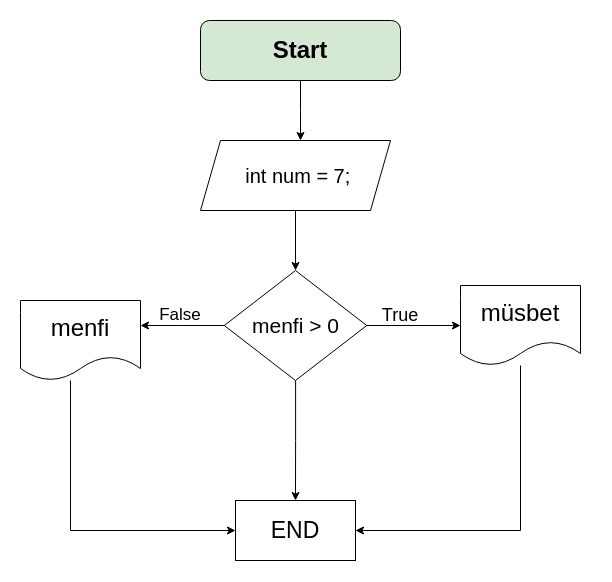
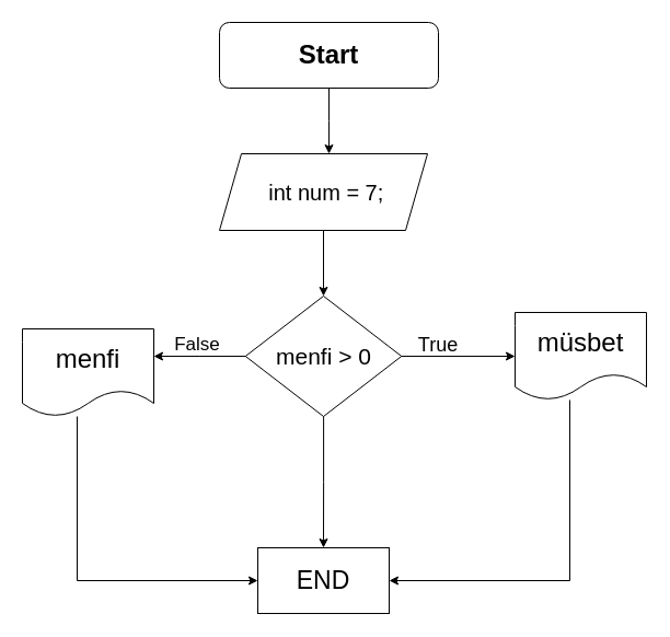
  <mxCell id="0" />
  <mxCell id="1" parent="0" />
  <mxCell id="2" style="edgeStyle=orthogonalEdgeStyle;rounded=0;orthogonalLoop=1;jettySize=auto;html=1;" edge="1" parent="1" source="3"><mxGeometry relative="1" as="geometry"><mxPoint x="300" y="140" as="targetPoint" /></mxGeometry></mxCell>
- <mxCell id="3" value="&lt;h1&gt;Start&lt;/h1&gt;" style="rounded=1;whiteSpace=wrap;html=1;fillColor=#d5e8d4;" vertex="1" parent="1"><mxGeometry x="200" y="20" width="200" height="60" as="geometry" /></mxCell>
+ <mxCell id="3" value="&lt;h1&gt;Start&lt;/h1&gt;" style="rounded=1;whiteSpace=wrap;html=1;" vertex="1" parent="1"><mxGeometry x="200" y="20" width="200" height="60" as="geometry" /></mxCell>
  <mxCell id="4" style="edgeStyle=orthogonalEdgeStyle;rounded=0;orthogonalLoop=1;jettySize=auto;html=1;entryX=0.5;entryY=0;entryDx=0;entryDy=0;" edge="1" parent="1" source="5" target="9"><mxGeometry relative="1" as="geometry" /></mxCell>
  <mxCell id="5" value="&lt;font style=&quot;font-size: 20px;&quot;&gt;&amp;nbsp;int num = 7;&lt;/font&gt;" style="shape=parallelogram;perimeter=parallelogramPerimeter;whiteSpace=wrap;html=1;fixedSize=1;" vertex="1" parent="1"><mxGeometry x="200" y="140" width="190" height="70" as="geometry" /></mxCell>
  <mxCell id="6" style="edgeStyle=orthogonalEdgeStyle;rounded=0;orthogonalLoop=1;jettySize=auto;html=1;" edge="1" parent="1" source="9"><mxGeometry relative="1" as="geometry"><mxPoint x="140" y="325" as="targetPoint" /></mxGeometry></mxCell>
  <mxCell id="7" style="edgeStyle=orthogonalEdgeStyle;rounded=0;orthogonalLoop=1;jettySize=auto;html=1;entryX=0;entryY=0.5;entryDx=0;entryDy=0;" edge="1" parent="1" source="9" target="14"><mxGeometry relative="1" as="geometry" /></mxCell>
  <mxCell id="8" style="edgeStyle=orthogonalEdgeStyle;rounded=0;orthogonalLoop=1;jettySize=auto;html=1;entryX=0.5;entryY=0;entryDx=0;entryDy=0;" edge="1" parent="1" source="9" target="15"><mxGeometry relative="1" as="geometry"><mxPoint x="295" y="490" as="targetPoint" /></mxGeometry></mxCell>
  <mxCell id="9" value="&lt;font style=&quot;font-size: 21px;&quot;&gt;menfi &amp;gt; 0&lt;/font&gt;" style="rhombus;whiteSpace=wrap;html=1;" vertex="1" parent="1"><mxGeometry x="223.75" y="270" width="142.5" height="110" as="geometry" /></mxCell>
  <mxCell id="10" style="edgeStyle=orthogonalEdgeStyle;rounded=0;orthogonalLoop=1;jettySize=auto;html=1;entryX=0;entryY=0.5;entryDx=0;entryDy=0;" edge="1" parent="1" source="11" target="15"><mxGeometry relative="1" as="geometry"><Array as="points"><mxPoint x="70" y="530" /></Array></mxGeometry></mxCell>
  <mxCell id="11" value="&lt;font style=&quot;font-size: 24px;&quot;&gt;menfi&lt;/font&gt;" style="shape=document;whiteSpace=wrap;html=1;boundedLbl=1;" vertex="1" parent="1"><mxGeometry x="20" y="300" width="120" height="80" as="geometry" /></mxCell>
  <mxCell id="12" value="&lt;font style=&quot;font-size: 17px;&quot;&gt;False&lt;/font&gt;" style="text;html=1;align=center;verticalAlign=middle;whiteSpace=wrap;rounded=0;" vertex="1" parent="1"><mxGeometry x="150" y="300" width="60" height="30" as="geometry" /></mxCell>
  <mxCell id="13" style="edgeStyle=orthogonalEdgeStyle;rounded=0;orthogonalLoop=1;jettySize=auto;html=1;entryX=1;entryY=0.5;entryDx=0;entryDy=0;" edge="1" parent="1" source="14" target="15"><mxGeometry relative="1" as="geometry"><Array as="points"><mxPoint x="520" y="530" /></Array></mxGeometry></mxCell>
- <mxCell id="14" value="&lt;font style=&quot;font-size: 24px;&quot;&gt;müsbet&lt;/font&gt;" style="shape=document;whiteSpace=wrap;html=1;boundedLbl=1;" vertex="1" parent="1"><mxGeometry x="460" y="285" width="120" height="80" as="geometry" /></mxCell>
+ <mxCell id="14" value="&lt;font style=&quot;font-size: 24px;&quot;&gt;müsbet&lt;/font&gt;" style="shape=document;whiteSpace=wrap;html=1;boundedLbl=1;" vertex="1" parent="1"><mxGeometry x="470" y="285" width="120" height="80" as="geometry" /></mxCell>
  <mxCell id="15" value="&lt;font style=&quot;font-size: 23px;&quot;&gt;END&lt;/font&gt;" style="whiteSpace=wrap;html=1;rounded=0;" vertex="1" parent="1"><mxGeometry x="235" y="500" width="120" height="60" as="geometry" /></mxCell>
  <mxCell id="16" value="&lt;font style=&quot;font-size: 18px;&quot;&gt;True&lt;/font&gt;" style="text;html=1;align=center;verticalAlign=middle;whiteSpace=wrap;rounded=0;" vertex="1" parent="1"><mxGeometry x="370" y="300" width="60" height="30" as="geometry" /></mxCell>
